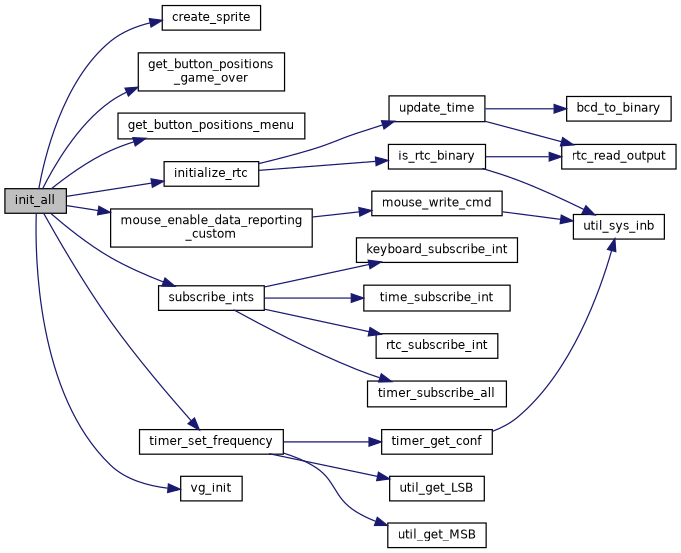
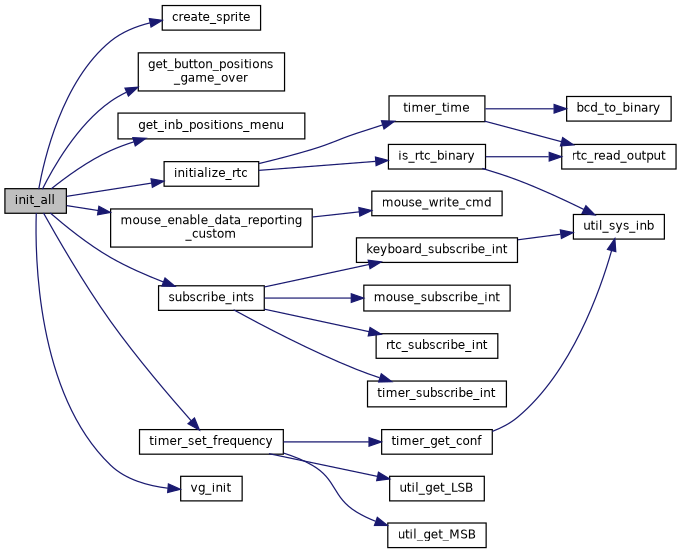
  digraph {
    rankdir=LR
    node [color=black fillcolor=white fontname=Helvetica fontsize=10 shape=record style=filled]
    edge [color=midnightblue fontname=Helvetica fontsize=10 labelfontname=Helvetica labelfontsize=10 style=solid]
    n1 [fillcolor=grey75 fontcolor=black height=0.2 label=init_all width=0.4]
    n2 [height=0.2 label=create_sprite width=0.4]
    n3 [height=0.2 label="get_button_positions\l_game_over" width=0.4]
-   n4 [height=0.2 label=get_button_positions_menu width=0.4]
+   n4 [height=0.2 label=get_inb_positions_menu width=0.4]
    n5 [height=0.2 label=initialize_rtc width=0.4]
    n6 [height=0.2 label="mouse_enable_data_reporting\l_custom" width=0.4]
    n7 [height=0.2 label=subscribe_ints width=0.4]
    n8 [height=0.2 label=timer_set_frequency width=0.4]
    n9 [height=0.2 label=vg_init width=0.4]
    n10 [height=0.2 label=is_rtc_binary width=0.4]
-   n11 [height=0.2 label=update_time width=0.4]
+   n11 [height=0.2 label=timer_time width=0.4]
    n12 [height=0.2 label=mouse_write_cmd width=0.4]
    n13 [height=0.2 label=keyboard_subscribe_int width=0.4]
-   n14 [height=0.2 label=time_subscribe_int width=0.4]
+   n14 [height=0.2 label=mouse_subscribe_int width=0.4]
    n15 [height=0.2 label=rtc_subscribe_int width=0.4]
-   n16 [height=0.2 label=timer_subscribe_all width=0.4]
+   n16 [height=0.2 label=timer_subscribe_int width=0.4]
    n17 [height=0.2 label=timer_get_conf width=0.4]
    n18 [height=0.2 label=util_get_LSB width=0.4]
    n19 [height=0.2 label=util_get_MSB width=0.4]
    n20 [height=0.2 label=rtc_read_output width=0.4]
    n21 [height=0.2 label=util_sys_inb width=0.4]
    n22 [height=0.2 label=bcd_to_binary width=0.4]
    n1 -> n2
    n1 -> n3
    n1 -> n4
    n1 -> n5
    n1 -> n6
    n1 -> n7
    n1 -> n8
    n1 -> n9
    n5 -> n10
    n5 -> n11
    n6 -> n12
    n7 -> n13
    n7 -> n14
    n7 -> n15
    n7 -> n16
    n8 -> n17
    n8 -> n18
    n8 -> n19
    n10 -> n20
    n10 -> n21
    n11 -> n20
    n11 -> n22
-   n12 -> n21
+   n13 -> n21
    n17 -> n21
  }
